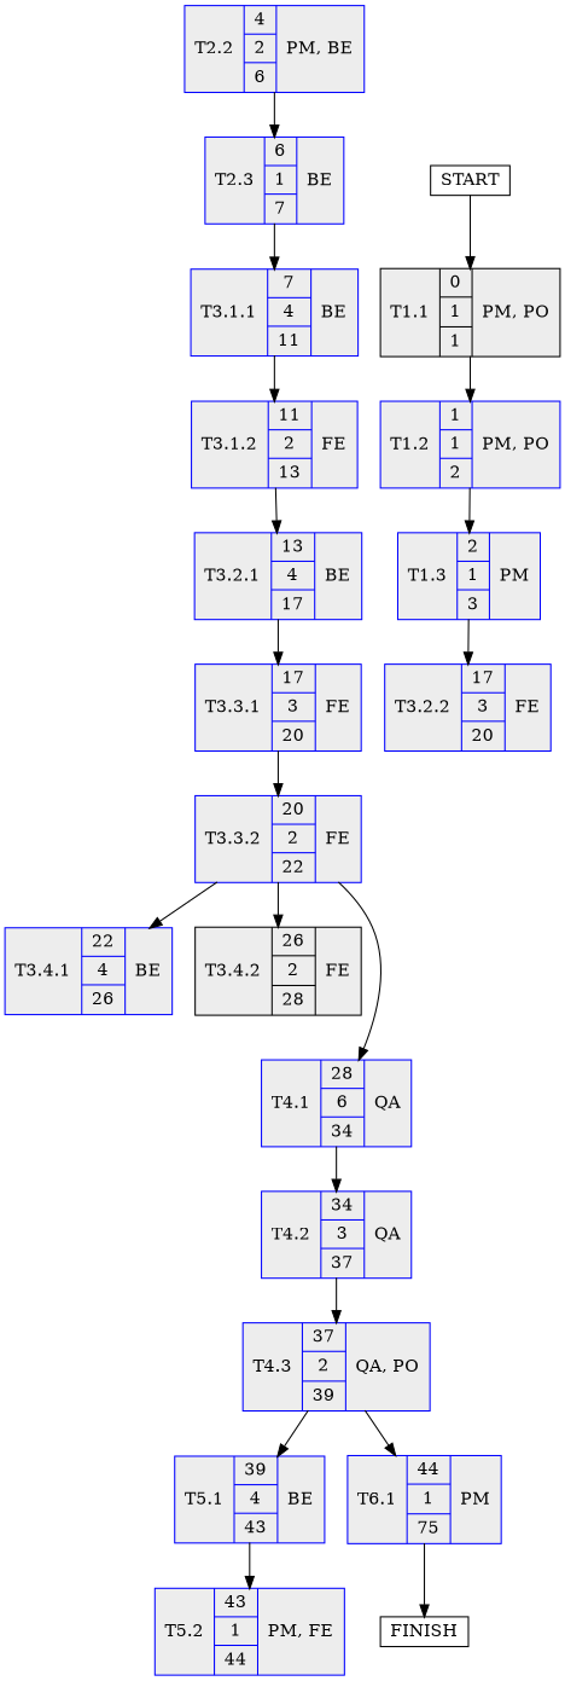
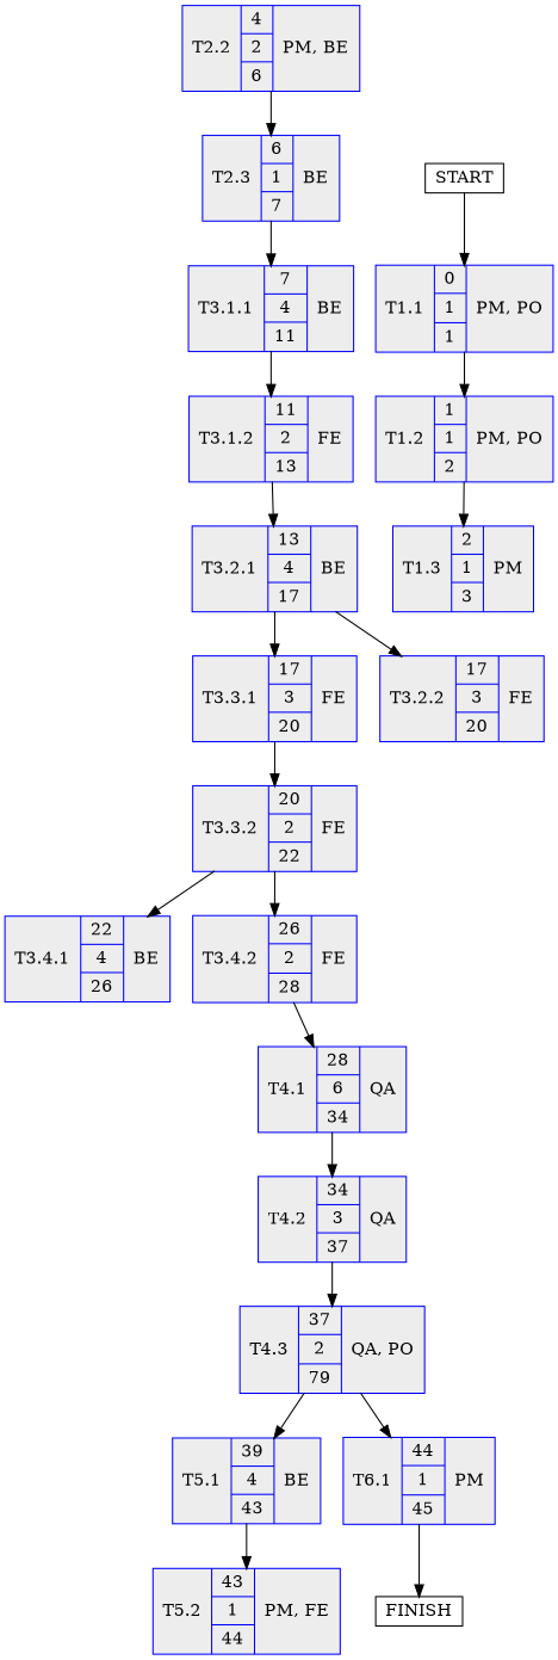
  digraph {
    rankdir=TB
    node [color=blue fillcolor=grey93 shape=record style=filled]
-   n1 [color=black height=.1 label="<f0>T1.1 |{0|1|1}|<f2>PM, PO"]
+   n1 [height=.1 label="<f0>T1.1 |{0|1|1}|<f2>PM, PO"]
    n2 [height=.1 label="<f0>T1.2 |{1|1|2}|<f2>PM, PO"]
    n3 [height=.1 label="<f0>T1.3 |{2|1|3}|<f2>PM"]
    n4 [height=.1 label="<f0>T2.2 |{4|2|6}|<f2>PM, BE"]
    n5 [height=.1 label="<f0>T2.3 |{6|1|7}|<f2>BE"]
    n6 [height=.1 label="<f0>T3.1.1 |{7|4|11}|<f2>BE"]
    n7 [height=.1 label="<f0>T3.1.2 |{11|2|13}|<f2>FE"]
    n8 [height=.1 label="<f0>T3.2.1 |{13|4|17}|<f2>BE"]
    n9 [height=.1 label="<f0>T3.2.2 |{17|3|20}|<f2>FE"]
    n10 [height=.1 label="<f0>T3.3.1 |{17|3|20}|<f2>FE"]
    n11 [height=.1 label="<f0>T3.3.2 |{20|2|22}|<f2>FE"]
    n12 [height=.1 label="<f0>T3.4.1 |{22|4|26}|<f2>BE"]
-   n13 [color=black height=.1 label="<f0>T3.4.2 |{26|2|28}|<f2>FE"]
+   n13 [height=.1 label="<f0>T3.4.2 |{26|2|28}|<f2>FE"]
    n14 [height=.1 label="<f0>T4.1 |{28|6|34}|<f2>QA"]
    n15 [height=.1 label="<f0>T4.2 |{34|3|37}|<f2>QA"]
-   n16 [height=.1 label="<f0>T4.3 |{37|2|39}|<f2>QA, PO"]
+   n16 [height=.1 label="<f0>T4.3 |{37|2|79}|<f2>QA, PO"]
    n17 [height=.1 label="<f0>T5.1 |{39|4|43}|<f2>BE"]
-   n18 [height=.1 label="<f0>T6.1 |{44|1|75}|<f2>PM"]
+   n18 [height=.1 label="<f0>T6.1 |{44|1|45}|<f2>PM"]
    n19 [height=.1 label="<f0>T5.2 |{43|1|44}|<f2>PM, FE"]
    FINISH [height=.1 color="" fillcolor="" style=""]
    START [height=.1 color="" fillcolor="" style=""]
    n1 -> n2
    n2 -> n3
    n4 -> n5
    n5 -> n6
    n6 -> n7
    n7 -> n8
-   n3 -> n9
+   n8 -> n9
    n8 -> n10
    n10 -> n11
    n11 -> n12
    n11 -> n13
-   n11 -> n14
+   n13 -> n14
    n14 -> n15
    n15 -> n16
    n16 -> n17
    n16 -> n18
    n17 -> n19
    n18 -> FINISH
    START -> n1
  }
